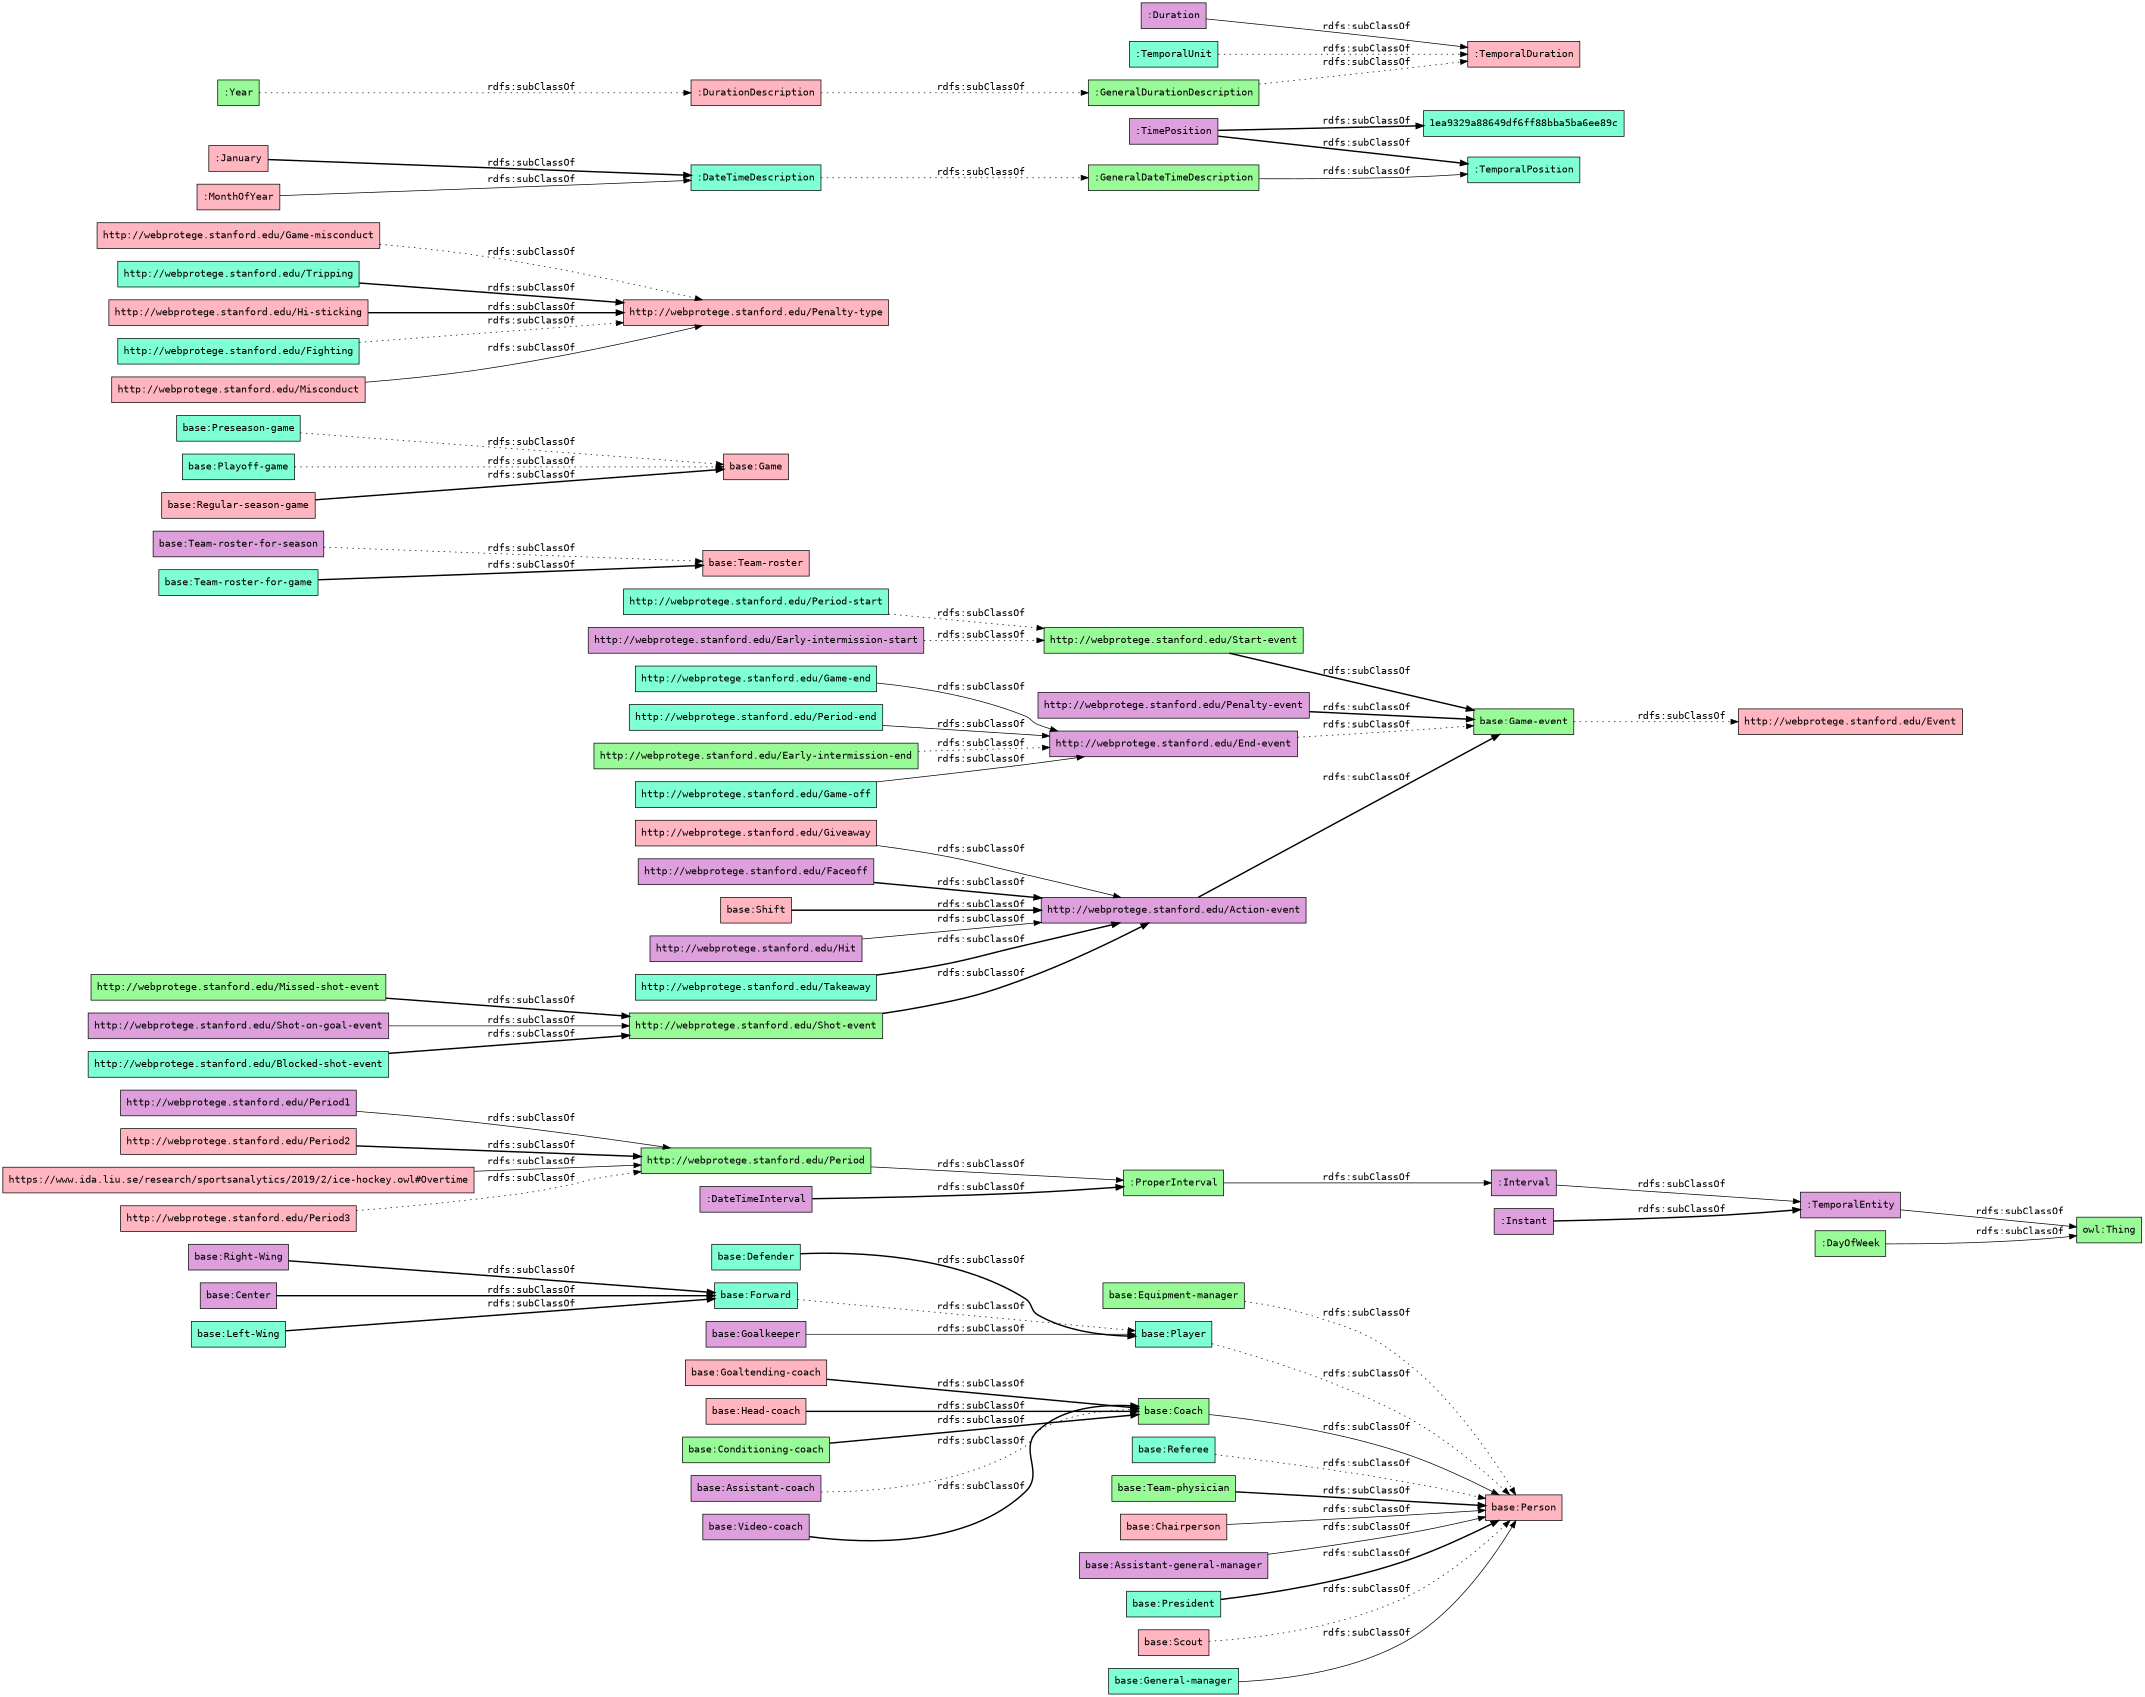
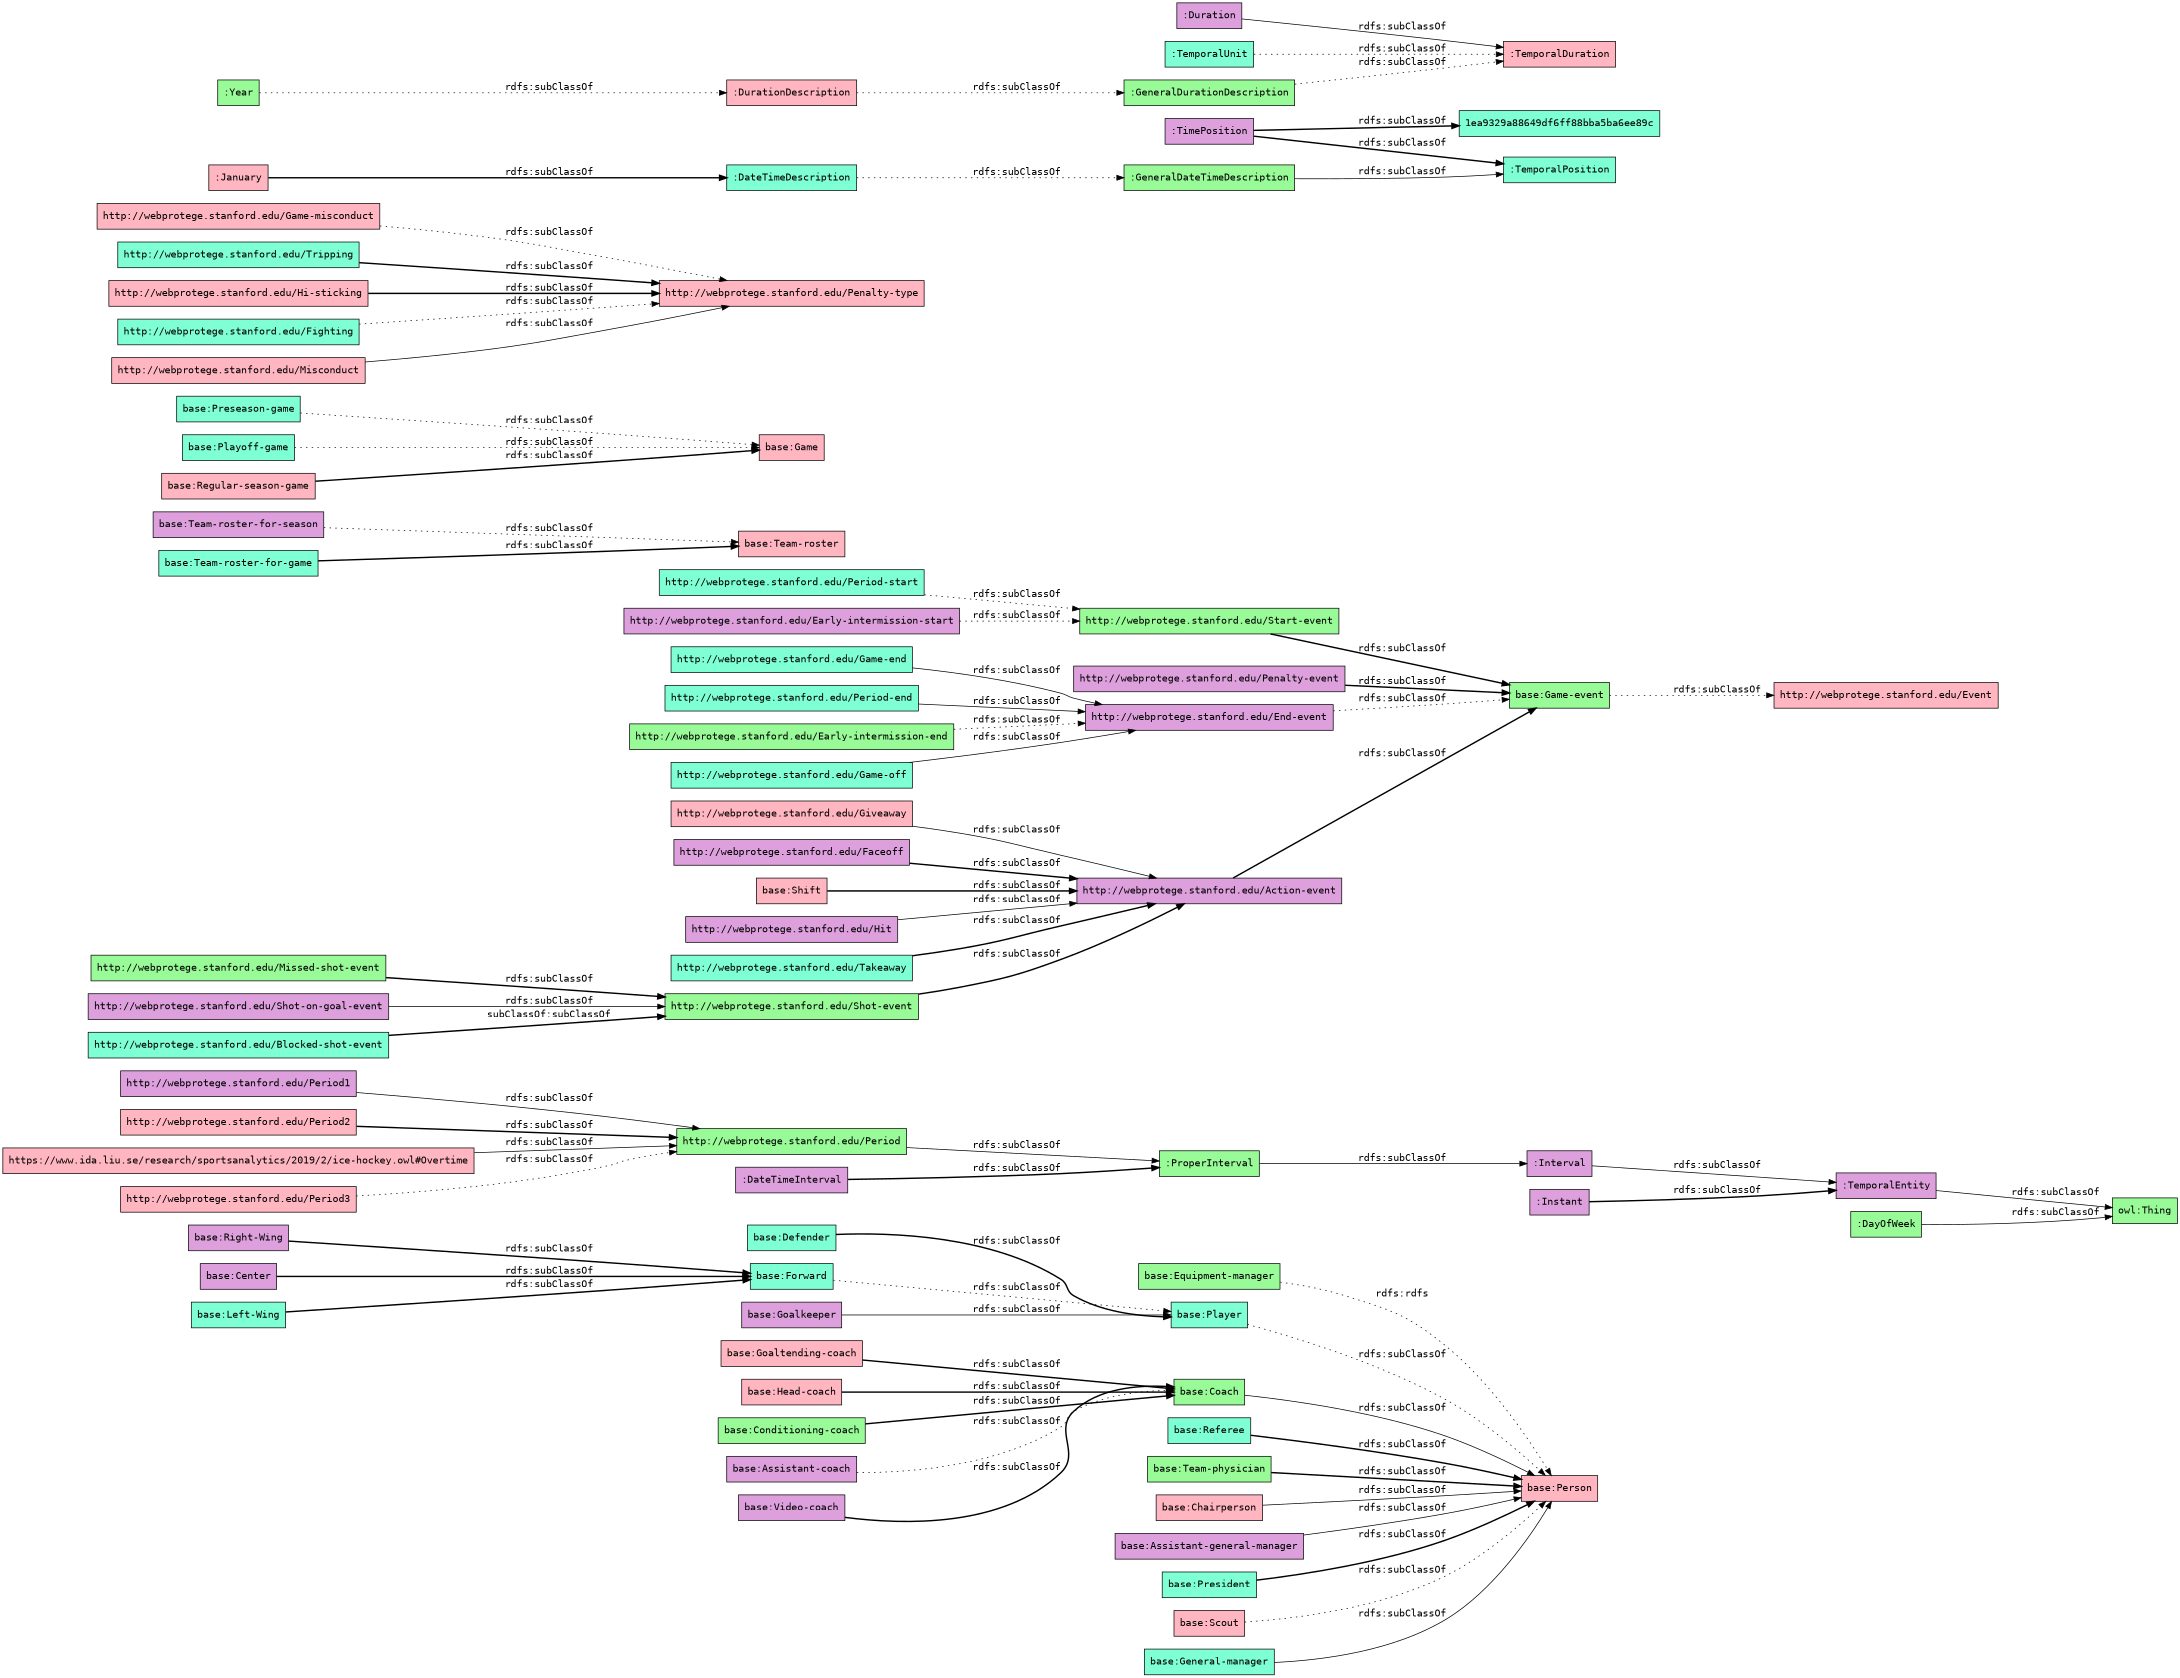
  digraph {
    fontname="DejaVu Sans Mono"
    rankdir=LR
    node [color=black fillcolor=lightpink fontname="DejaVu Sans Mono" shape=rectangle style=filled]
    edge [fontname="DejaVu Sans Mono" style=bold]
    "base:Equipment-manager" [fillcolor=palegreen]
    "base:Person"
    "base:Player" [fillcolor=aquamarine]
    "base:Coach" [fillcolor=palegreen]
    "base:Goaltending-coach"
    "http://webprotege.stanford.edu/Period1" [fillcolor=plum]
    "http://webprotege.stanford.edu/Period" [fillcolor=palegreen]
    ":ProperInterval" [fillcolor=palegreen]
    "http://webprotege.stanford.edu/Shot-event" [fillcolor=palegreen]
    "http://webprotege.stanford.edu/Action-event" [fillcolor=plum]
    "base:Game-event" [fillcolor=palegreen]
    ":Interval" [fillcolor=plum]
    "base:Defender" [fillcolor=aquamarine]
    "http://webprotege.stanford.edu/Period-start" [fillcolor=aquamarine]
    "http://webprotege.stanford.edu/Start-event" [fillcolor=palegreen]
    "base:Team-roster-for-season" [fillcolor=plum]
    "base:Team-roster"
    "base:Right-Wing" [fillcolor=plum]
    "base:Forward" [fillcolor=aquamarine]
    "http://webprotege.stanford.edu/Penalty-event" [fillcolor=plum]
    "http://webprotege.stanford.edu/Event"
    "http://webprotege.stanford.edu/Game-end" [fillcolor=aquamarine]
    "http://webprotege.stanford.edu/End-event" [fillcolor=plum]
    "http://webprotege.stanford.edu/Period2"
    "base:Preseason-game" [fillcolor=aquamarine]
    "base:Game"
    "https://www.ida.liu.se/research/sportsanalytics/2019/2/ice-hockey.owl#Overtime"
    "base:Referee" [fillcolor=aquamarine]
    "http://webprotege.stanford.edu/Period-end" [fillcolor=aquamarine]
    "base:Team-physician" [fillcolor=palegreen]
    "http://webprotege.stanford.edu/Missed-shot-event" [fillcolor=palegreen]
    "base:Goalkeeper" [fillcolor=plum]
    "http://webprotege.stanford.edu/Early-intermission-start" [fillcolor=plum]
    "base:Center" [fillcolor=plum]
    "http://webprotege.stanford.edu/Game-misconduct"
    "http://webprotege.stanford.edu/Penalty-type"
    "base:Head-coach"
    "base:Chairperson"
    "http://webprotege.stanford.edu/Giveaway"
    "http://webprotege.stanford.edu/Shot-on-goal-event" [fillcolor=plum]
    "base:Conditioning-coach" [fillcolor=palegreen]
    "http://webprotege.stanford.edu/Tripping" [fillcolor=aquamarine]
    "base:Assistant-general-manager" [fillcolor=plum]
    "base:Team-roster-for-game" [fillcolor=aquamarine]
    "http://webprotege.stanford.edu/Blocked-shot-event" [fillcolor=aquamarine]
    "http://webprotege.stanford.edu/Hi-sticking"
    "base:President" [fillcolor=aquamarine]
    "base:Playoff-game" [fillcolor=aquamarine]
    "http://webprotege.stanford.edu/Faceoff" [fillcolor=plum]
    "http://webprotege.stanford.edu/Early-intermission-end" [fillcolor=palegreen]
    "base:Left-Wing" [fillcolor=aquamarine]
    "base:Regular-season-game"
    "http://webprotege.stanford.edu/Game-off" [fillcolor=aquamarine]
    "base:Scout"
    "base:Shift"
    "base:Assistant-coach" [fillcolor=plum]
    "base:General-manager" [fillcolor=aquamarine]
    "http://webprotege.stanford.edu/Period3"
    "http://webprotege.stanford.edu/Fighting" [fillcolor=aquamarine]
    "http://webprotege.stanford.edu/Hit" [fillcolor=plum]
    "http://webprotege.stanford.edu/Takeaway" [fillcolor=aquamarine]
    "http://webprotege.stanford.edu/Misconduct"
    "base:Video-coach" [fillcolor=plum]
    ":GeneralDateTimeDescription" [fillcolor=palegreen]
    ":TemporalPosition" [fillcolor=aquamarine]
    ":DateTimeInterval" [fillcolor=plum]
    ":GeneralDurationDescription" [fillcolor=palegreen]
    ":DurationDescription"
    ":TemporalDuration"
    ":Duration" [fillcolor=plum]
    ":DateTimeDescription" [fillcolor=aquamarine]
    ":January"
    ":TemporalEntity" [fillcolor=plum]
    ":TimePosition" [fillcolor=plum]
    "1ea9329a88649df6ff88bba5ba6ee89c" [fillcolor=aquamarine]
    "owl:Thing" [fillcolor=palegreen]
    ":Year" [fillcolor=palegreen]
-   ":MonthOfYear"
    ":TemporalUnit" [fillcolor=aquamarine]
    ":Instant" [fillcolor=plum]
    ":DayOfWeek" [fillcolor=palegreen]
-   "base:Equipment-manager" -> "base:Person" [label="rdfs:subClassOf" style=dotted]
+   "base:Equipment-manager" -> "base:Person" [label="rdfs:rdfs" style=dotted]
    "base:Player" -> "base:Person" [label="rdfs:subClassOf" style=dotted]
    "base:Coach" -> "base:Person" [label="rdfs:subClassOf" style=solid]
    "base:Goaltending-coach" -> "base:Coach" [label="rdfs:subClassOf"]
    "http://webprotege.stanford.edu/Period1" -> "http://webprotege.stanford.edu/Period" [label="rdfs:subClassOf" style=solid]
    "http://webprotege.stanford.edu/Period" -> ":ProperInterval" [label="rdfs:subClassOf" style=solid]
    ":ProperInterval" -> ":Interval" [label="rdfs:subClassOf" style=solid]
    "http://webprotege.stanford.edu/Shot-event" -> "http://webprotege.stanford.edu/Action-event" [label="rdfs:subClassOf"]
    "http://webprotege.stanford.edu/Action-event" -> "base:Game-event" [label="rdfs:subClassOf"]
    "base:Game-event" -> "http://webprotege.stanford.edu/Event" [label="rdfs:subClassOf" style=dotted]
    ":Interval" -> ":TemporalEntity" [label="rdfs:subClassOf" style=solid]
    "base:Defender" -> "base:Player" [label="rdfs:subClassOf"]
    "http://webprotege.stanford.edu/Period-start" -> "http://webprotege.stanford.edu/Start-event" [label="rdfs:subClassOf" style=dotted]
    "http://webprotege.stanford.edu/Start-event" -> "base:Game-event" [label="rdfs:subClassOf"]
    "base:Team-roster-for-season" -> "base:Team-roster" [label="rdfs:subClassOf" style=dotted]
    "base:Right-Wing" -> "base:Forward" [label="rdfs:subClassOf"]
    "base:Forward" -> "base:Player" [label="rdfs:subClassOf" style=dotted]
    "http://webprotege.stanford.edu/Penalty-event" -> "base:Game-event" [label="rdfs:subClassOf"]
    "http://webprotege.stanford.edu/Game-end" -> "http://webprotege.stanford.edu/End-event" [label="rdfs:subClassOf" style=solid]
    "http://webprotege.stanford.edu/End-event" -> "base:Game-event" [label="rdfs:subClassOf" style=dotted]
    "http://webprotege.stanford.edu/Period2" -> "http://webprotege.stanford.edu/Period" [label="rdfs:subClassOf"]
    "base:Preseason-game" -> "base:Game" [label="rdfs:subClassOf" style=dotted]
    "https://www.ida.liu.se/research/sportsanalytics/2019/2/ice-hockey.owl#Overtime" -> "http://webprotege.stanford.edu/Period" [label="rdfs:subClassOf" style=solid]
-   "base:Referee" -> "base:Person" [label="rdfs:subClassOf" style=dotted]
+   "base:Referee" -> "base:Person" [label="rdfs:subClassOf"]
    "http://webprotege.stanford.edu/Period-end" -> "http://webprotege.stanford.edu/End-event" [label="rdfs:subClassOf" style=solid]
    "base:Team-physician" -> "base:Person" [label="rdfs:subClassOf"]
    "http://webprotege.stanford.edu/Missed-shot-event" -> "http://webprotege.stanford.edu/Shot-event" [label="rdfs:subClassOf"]
    "base:Goalkeeper" -> "base:Player" [label="rdfs:subClassOf" style=solid]
    "http://webprotege.stanford.edu/Early-intermission-start" -> "http://webprotege.stanford.edu/Start-event" [label="rdfs:subClassOf" style=dotted]
    "base:Center" -> "base:Forward" [label="rdfs:subClassOf"]
    "http://webprotege.stanford.edu/Game-misconduct" -> "http://webprotege.stanford.edu/Penalty-type" [label="rdfs:subClassOf" style=dotted]
    "base:Head-coach" -> "base:Coach" [label="rdfs:subClassOf"]
    "base:Chairperson" -> "base:Person" [label="rdfs:subClassOf" style=solid]
    "http://webprotege.stanford.edu/Giveaway" -> "http://webprotege.stanford.edu/Action-event" [label="rdfs:subClassOf" style=solid]
    "http://webprotege.stanford.edu/Shot-on-goal-event" -> "http://webprotege.stanford.edu/Shot-event" [label="rdfs:subClassOf" style=solid]
    "base:Conditioning-coach" -> "base:Coach" [label="rdfs:subClassOf"]
    "http://webprotege.stanford.edu/Tripping" -> "http://webprotege.stanford.edu/Penalty-type" [label="rdfs:subClassOf"]
    "base:Assistant-general-manager" -> "base:Person" [label="rdfs:subClassOf" style=solid]
    "base:Team-roster-for-game" -> "base:Team-roster" [label="rdfs:subClassOf"]
-   "http://webprotege.stanford.edu/Blocked-shot-event" -> "http://webprotege.stanford.edu/Shot-event" [label="rdfs:subClassOf"]
+   "http://webprotege.stanford.edu/Blocked-shot-event" -> "http://webprotege.stanford.edu/Shot-event" [label="subClassOf:subClassOf"]
    "http://webprotege.stanford.edu/Hi-sticking" -> "http://webprotege.stanford.edu/Penalty-type" [label="rdfs:subClassOf"]
    "base:President" -> "base:Person" [label="rdfs:subClassOf"]
    "base:Playoff-game" -> "base:Game" [label="rdfs:subClassOf" style=dotted]
    "http://webprotege.stanford.edu/Faceoff" -> "http://webprotege.stanford.edu/Action-event" [label="rdfs:subClassOf"]
    "http://webprotege.stanford.edu/Early-intermission-end" -> "http://webprotege.stanford.edu/End-event" [label="rdfs:subClassOf" style=dotted]
    "base:Left-Wing" -> "base:Forward" [label="rdfs:subClassOf"]
    "base:Regular-season-game" -> "base:Game" [label="rdfs:subClassOf"]
    "http://webprotege.stanford.edu/Game-off" -> "http://webprotege.stanford.edu/End-event" [label="rdfs:subClassOf" style=solid]
    "base:Scout" -> "base:Person" [label="rdfs:subClassOf" style=dotted]
    "base:Shift" -> "http://webprotege.stanford.edu/Action-event" [label="rdfs:subClassOf"]
    "base:Assistant-coach" -> "base:Coach" [label="rdfs:subClassOf" style=dotted]
    "base:General-manager" -> "base:Person" [label="rdfs:subClassOf" style=solid]
    "http://webprotege.stanford.edu/Period3" -> "http://webprotege.stanford.edu/Period" [label="rdfs:subClassOf" style=dotted]
    "http://webprotege.stanford.edu/Fighting" -> "http://webprotege.stanford.edu/Penalty-type" [label="rdfs:subClassOf" style=dotted]
    "http://webprotege.stanford.edu/Hit" -> "http://webprotege.stanford.edu/Action-event" [label="rdfs:subClassOf" style=solid]
    "http://webprotege.stanford.edu/Takeaway" -> "http://webprotege.stanford.edu/Action-event" [label="rdfs:subClassOf"]
    "http://webprotege.stanford.edu/Misconduct" -> "http://webprotege.stanford.edu/Penalty-type" [label="rdfs:subClassOf" style=solid]
    "base:Video-coach" -> "base:Coach" [label="rdfs:subClassOf"]
    ":GeneralDateTimeDescription" -> ":TemporalPosition" [label="rdfs:subClassOf" style=solid]
    ":DateTimeInterval" -> ":ProperInterval" [label="rdfs:subClassOf"]
    ":GeneralDurationDescription" -> ":TemporalDuration" [label="rdfs:subClassOf" style=dotted]
    ":DurationDescription" -> ":GeneralDurationDescription" [label="rdfs:subClassOf" style=dotted]
    ":Duration" -> ":TemporalDuration" [label="rdfs:subClassOf" style=solid]
    ":DateTimeDescription" -> ":GeneralDateTimeDescription" [label="rdfs:subClassOf" style=dotted]
    ":January" -> ":DateTimeDescription" [label="rdfs:subClassOf"]
    ":TemporalEntity" -> "owl:Thing" [label="rdfs:subClassOf" style=solid]
    ":TimePosition" -> ":TemporalPosition" [label="rdfs:subClassOf"]
    ":TimePosition" -> "1ea9329a88649df6ff88bba5ba6ee89c" [label="rdfs:subClassOf"]
    ":Year" -> ":DurationDescription" [label="rdfs:subClassOf" style=dotted]
-   ":MonthOfYear" -> ":DateTimeDescription" [label="rdfs:subClassOf" style=solid]
    ":TemporalUnit" -> ":TemporalDuration" [label="rdfs:subClassOf" style=dotted]
    ":Instant" -> ":TemporalEntity" [label="rdfs:subClassOf"]
    ":DayOfWeek" -> "owl:Thing" [label="rdfs:subClassOf" style=solid]
  }
